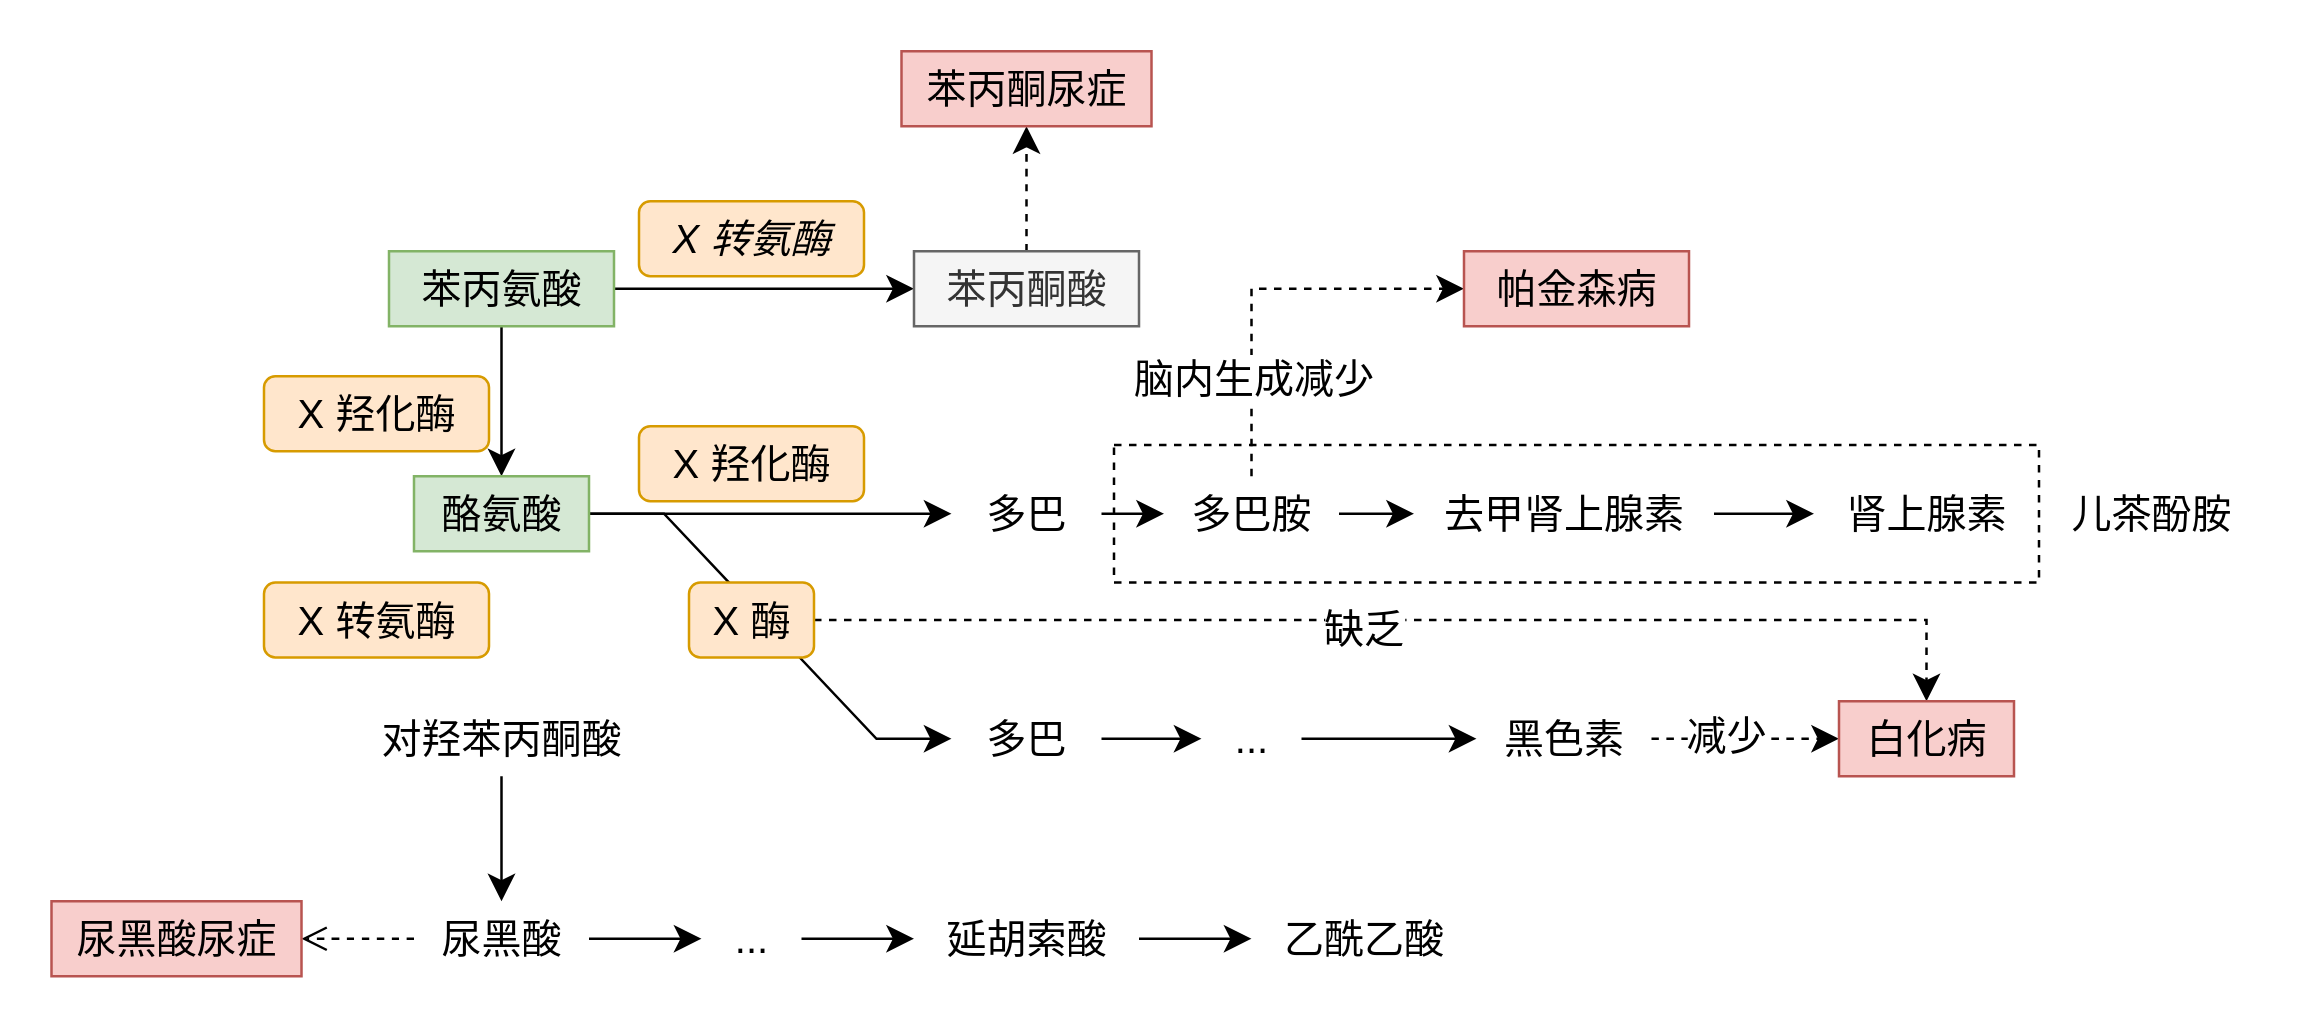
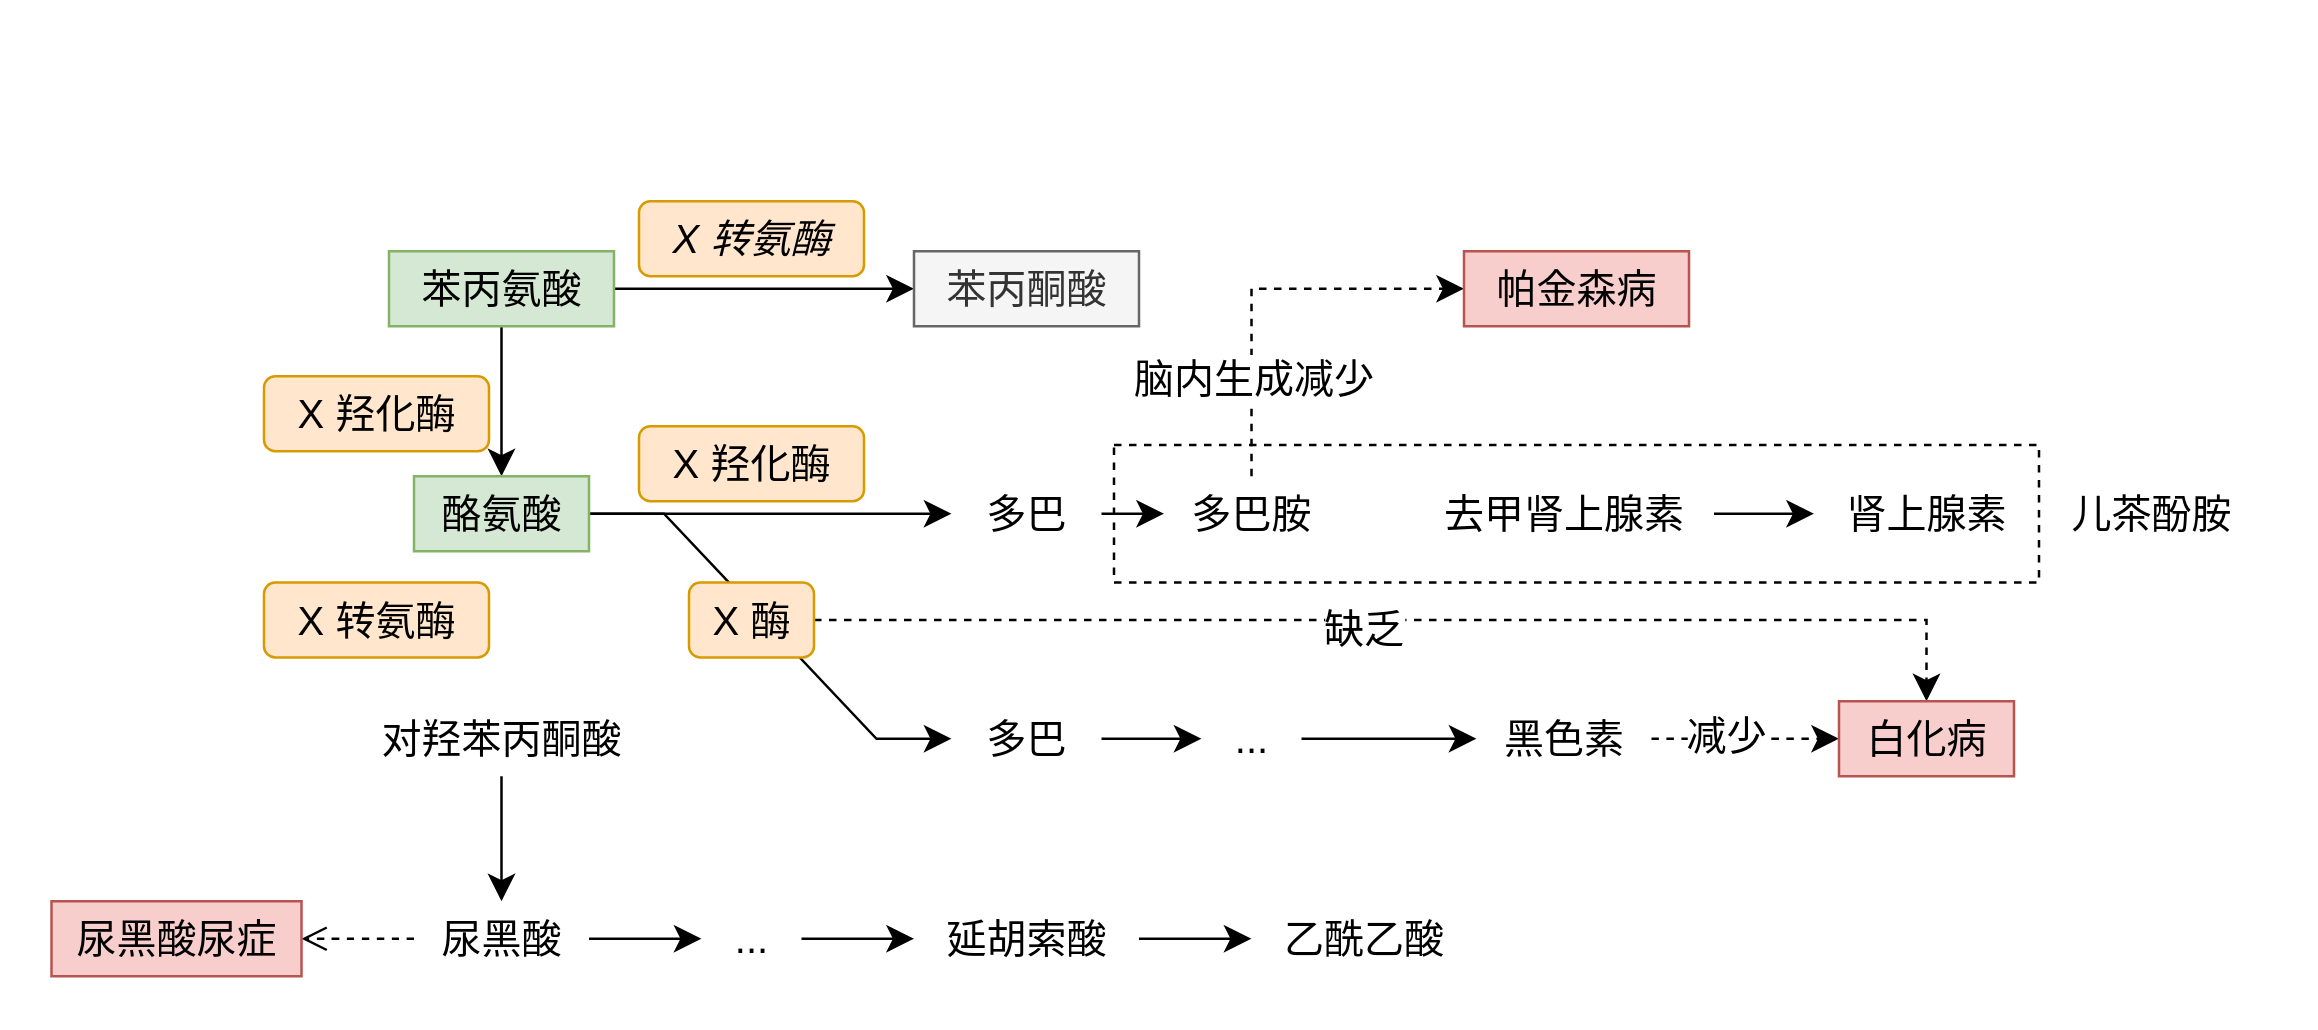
  <mxCell id="0" />
  <mxCell id="1" parent="0" />
  <mxCell id="2" value="" style="rounded=0;whiteSpace=wrap;html=1;fontSize=16;fillColor=none;dashed=1;" vertex="1" parent="1"><mxGeometry x="445" y="177.5" width="370" height="55" as="geometry" /></mxCell>
  <mxCell id="3" value="" style="edgeStyle=none;curved=1;rounded=0;orthogonalLoop=1;jettySize=auto;html=1;fontSize=12;startSize=8;endSize=8;" edge="1" parent="1" source="5" target="7"><mxGeometry relative="1" as="geometry" /></mxCell>
  <mxCell id="4" value="" style="edgeStyle=none;curved=1;rounded=0;orthogonalLoop=1;jettySize=auto;html=1;fontSize=12;startSize=8;endSize=8;" edge="1" parent="1" source="5" target="11"><mxGeometry relative="1" as="geometry" /></mxCell>
  <mxCell id="5" value="苯丙氨酸" style="text;html=1;align=center;verticalAlign=middle;resizable=0;points=[];autosize=1;strokeColor=#82b366;fillColor=#d5e8d4;fontSize=16;" vertex="1" parent="1"><mxGeometry x="155" y="100" width="90" height="30" as="geometry" /></mxCell>
- <mxCell id="6" value="" style="edgeStyle=none;curved=1;rounded=0;orthogonalLoop=1;jettySize=auto;html=1;fontSize=12;startSize=8;endSize=8;dashed=1;endArrow=classic;endFill=1;" edge="1" parent="1" source="7" target="12"><mxGeometry relative="1" as="geometry" /></mxCell>
  <mxCell id="7" value="苯丙酮酸" style="text;html=1;align=center;verticalAlign=middle;resizable=0;points=[];autosize=1;strokeColor=#666666;fillColor=#f5f5f5;fontSize=16;fontColor=#333333;" vertex="1" parent="1"><mxGeometry x="365" y="100" width="90" height="30" as="geometry" /></mxCell>
  <mxCell id="8" value="X 转氨酶" style="text;html=1;align=center;verticalAlign=middle;resizable=0;points=[];autosize=1;strokeColor=#d79b00;fillColor=#ffe6cc;fontSize=16;rounded=1;fontStyle=2" vertex="1" parent="1"><mxGeometry x="255" y="80" width="90" height="30" as="geometry" /></mxCell>
  <mxCell id="9" value="" style="edgeStyle=none;curved=1;rounded=0;orthogonalLoop=1;jettySize=auto;html=1;fontSize=12;startSize=8;endSize=8;" edge="1" parent="1" source="11" target="14"><mxGeometry relative="1" as="geometry" /></mxCell>
  <mxCell id="10" style="edgeStyle=entityRelationEdgeStyle;rounded=0;orthogonalLoop=1;jettySize=auto;html=1;fontSize=12;startSize=8;endSize=8;" edge="1" parent="1" source="11" target="25"><mxGeometry relative="1" as="geometry" /></mxCell>
  <mxCell id="11" value="酪氨酸" style="text;html=1;align=center;verticalAlign=middle;resizable=0;points=[];autosize=1;strokeColor=#82b366;fillColor=#d5e8d4;fontSize=16;" vertex="1" parent="1"><mxGeometry x="165" y="190" width="70" height="30" as="geometry" /></mxCell>
- <mxCell id="12" value="苯丙酮尿症" style="text;html=1;align=center;verticalAlign=middle;resizable=0;points=[];autosize=1;fontSize=16;fillColor=#f8cecc;strokeColor=#b85450;" vertex="1" parent="1"><mxGeometry x="360" y="20" width="100" height="30" as="geometry" /></mxCell>
  <mxCell id="13" value="" style="edgeStyle=none;curved=1;rounded=0;orthogonalLoop=1;jettySize=auto;html=1;fontSize=12;startSize=8;endSize=8;" edge="1" parent="1" source="14" target="20"><mxGeometry relative="1" as="geometry" /></mxCell>
  <mxCell id="14" value="多巴" style="text;html=1;align=center;verticalAlign=middle;resizable=0;points=[];autosize=1;fontSize=16;" vertex="1" parent="1"><mxGeometry x="380" y="190" width="60" height="30" as="geometry" /></mxCell>
  <mxCell id="15" value="X 羟化酶" style="text;html=1;align=center;verticalAlign=middle;resizable=0;points=[];autosize=1;strokeColor=#d79b00;fillColor=#ffe6cc;fontSize=16;rounded=1;" vertex="1" parent="1"><mxGeometry x="255" y="170" width="90" height="30" as="geometry" /></mxCell>
  <mxCell id="16" value="X 羟化酶" style="text;html=1;align=center;verticalAlign=middle;resizable=0;points=[];autosize=1;strokeColor=#d79b00;fillColor=#ffe6cc;fontSize=16;rounded=1;" vertex="1" parent="1"><mxGeometry x="105" y="150" width="90" height="30" as="geometry" /></mxCell>
- <mxCell id="17" value="" style="edgeStyle=none;curved=1;rounded=0;orthogonalLoop=1;jettySize=auto;html=1;fontSize=12;startSize=8;endSize=8;" edge="1" parent="1" source="20" target="22"><mxGeometry relative="1" as="geometry" /></mxCell>
  <mxCell id="18" style="edgeStyle=orthogonalEdgeStyle;rounded=0;orthogonalLoop=1;jettySize=auto;html=1;fontSize=12;startSize=8;endSize=8;dashed=1;" edge="1" parent="1" source="20" target="48"><mxGeometry relative="1" as="geometry"><mxPoint x="605" y="110" as="targetPoint" /><Array as="points"><mxPoint x="500" y="115" /></Array></mxGeometry></mxCell>
  <mxCell id="19" value="脑内生成减少" style="edgeLabel;html=1;align=center;verticalAlign=middle;resizable=0;points=[];fontSize=16;" vertex="1" connectable="0" parent="18"><mxGeometry x="-0.101" relative="1" as="geometry"><mxPoint y="32" as="offset" /></mxGeometry></mxCell>
  <mxCell id="20" value="多巴胺" style="text;html=1;align=center;verticalAlign=middle;resizable=0;points=[];autosize=1;fontSize=16;" vertex="1" parent="1"><mxGeometry x="465" y="190" width="70" height="30" as="geometry" /></mxCell>
  <mxCell id="21" value="" style="edgeStyle=none;curved=1;rounded=0;orthogonalLoop=1;jettySize=auto;html=1;fontSize=12;startSize=8;endSize=8;" edge="1" parent="1" source="22" target="23"><mxGeometry relative="1" as="geometry" /></mxCell>
  <mxCell id="22" value="去甲肾上腺素" style="text;html=1;align=center;verticalAlign=middle;resizable=0;points=[];autosize=1;fontSize=16;" vertex="1" parent="1"><mxGeometry x="565" y="190" width="120" height="30" as="geometry" /></mxCell>
  <mxCell id="23" value="肾上腺素" style="text;html=1;align=center;verticalAlign=middle;resizable=0;points=[];autosize=1;fontSize=16;" vertex="1" parent="1"><mxGeometry x="725" y="190" width="90" height="30" as="geometry" /></mxCell>
  <mxCell id="24" value="" style="edgeStyle=none;curved=1;rounded=0;orthogonalLoop=1;jettySize=auto;html=1;fontSize=12;startSize=8;endSize=8;" edge="1" parent="1" source="25" target="31"><mxGeometry relative="1" as="geometry" /></mxCell>
  <mxCell id="25" value="多巴" style="text;html=1;align=center;verticalAlign=middle;resizable=0;points=[];autosize=1;strokeColor=none;fillColor=none;fontSize=16;" vertex="1" parent="1"><mxGeometry x="380" y="280" width="60" height="30" as="geometry" /></mxCell>
  <mxCell id="26" style="edgeStyle=orthogonalEdgeStyle;rounded=0;orthogonalLoop=1;jettySize=auto;html=1;fontSize=12;startSize=8;endSize=8;dashed=1;" edge="1" parent="1" source="29" target="47"><mxGeometry relative="1" as="geometry"><mxPoint x="775" y="247.5" as="targetPoint" /></mxGeometry></mxCell>
  <mxCell id="27" value="Text" style="edgeLabel;html=1;align=center;verticalAlign=middle;resizable=0;points=[];fontSize=16;" vertex="1" connectable="0" parent="26"><mxGeometry x="-0.194" y="-4" relative="1" as="geometry"><mxPoint x="27" as="offset" /></mxGeometry></mxCell>
  <mxCell id="28" value="缺乏" style="edgeLabel;html=1;align=center;verticalAlign=middle;resizable=0;points=[];fontSize=16;" vertex="1" connectable="0" parent="26"><mxGeometry x="-0.081" y="-6" relative="1" as="geometry"><mxPoint y="-3" as="offset" /></mxGeometry></mxCell>
  <mxCell id="29" value="X 酶" style="text;html=1;align=center;verticalAlign=middle;resizable=0;points=[];autosize=1;strokeColor=#d79b00;fillColor=#ffe6cc;fontSize=16;rounded=1;" vertex="1" parent="1"><mxGeometry x="275" y="232.5" width="50" height="30" as="geometry" /></mxCell>
  <mxCell id="30" value="" style="edgeStyle=none;curved=1;rounded=0;orthogonalLoop=1;jettySize=auto;html=1;fontSize=12;startSize=8;endSize=8;" edge="1" parent="1" source="31" target="34"><mxGeometry relative="1" as="geometry" /></mxCell>
  <mxCell id="31" value="..." style="text;html=1;align=center;verticalAlign=middle;resizable=0;points=[];autosize=1;strokeColor=none;fillColor=none;fontSize=16;" vertex="1" parent="1"><mxGeometry x="480" y="280" width="40" height="30" as="geometry" /></mxCell>
  <mxCell id="32" style="edgeStyle=none;curved=1;rounded=0;orthogonalLoop=1;jettySize=auto;html=1;fontSize=12;startSize=8;endSize=8;dashed=1;" edge="1" parent="1" source="34" target="47"><mxGeometry relative="1" as="geometry" /></mxCell>
  <mxCell id="33" value="减少" style="edgeLabel;html=1;align=center;verticalAlign=middle;resizable=0;points=[];fontSize=16;" vertex="1" connectable="0" parent="32"><mxGeometry x="-0.239" y="2" relative="1" as="geometry"><mxPoint as="offset" /></mxGeometry></mxCell>
  <mxCell id="34" value="黑色素" style="text;html=1;align=center;verticalAlign=middle;resizable=0;points=[];autosize=1;strokeColor=none;fillColor=none;fontSize=16;" vertex="1" parent="1"><mxGeometry x="590" y="280" width="70" height="30" as="geometry" /></mxCell>
  <mxCell id="35" value="" style="edgeStyle=none;curved=1;rounded=0;orthogonalLoop=1;jettySize=auto;html=1;fontSize=12;startSize=8;endSize=8;" edge="1" parent="1" source="36" target="40"><mxGeometry relative="1" as="geometry" /></mxCell>
  <mxCell id="36" value="对羟苯丙酮酸" style="text;html=1;align=center;verticalAlign=middle;resizable=0;points=[];autosize=1;fontSize=16;" vertex="1" parent="1"><mxGeometry x="140" y="280" width="120" height="30" as="geometry" /></mxCell>
  <mxCell id="37" value="X 转氨酶" style="text;html=1;align=center;verticalAlign=middle;resizable=0;points=[];autosize=1;strokeColor=#d79b00;fillColor=#ffe6cc;fontSize=16;rounded=1;" vertex="1" parent="1"><mxGeometry x="105" y="232.5" width="90" height="30" as="geometry" /></mxCell>
  <mxCell id="38" value="" style="edgeStyle=none;curved=1;rounded=0;orthogonalLoop=1;jettySize=auto;html=1;fontSize=12;startSize=8;endSize=8;" edge="1" parent="1" source="44" target="42"><mxGeometry relative="1" as="geometry" /></mxCell>
  <mxCell id="39" value="" style="edgeStyle=none;curved=1;rounded=0;orthogonalLoop=1;jettySize=auto;html=1;fontSize=12;startSize=8;endSize=8;dashed=1;endArrow=open;endFill=1;" edge="1" parent="1" source="40" target="46"><mxGeometry relative="1" as="geometry" /></mxCell>
  <mxCell id="40" value="尿黑酸" style="text;html=1;align=center;verticalAlign=middle;resizable=0;points=[];autosize=1;fontSize=16;" vertex="1" parent="1"><mxGeometry x="165" y="360" width="70" height="30" as="geometry" /></mxCell>
  <mxCell id="41" value="" style="edgeStyle=none;curved=1;rounded=0;orthogonalLoop=1;jettySize=auto;html=1;fontSize=12;startSize=8;endSize=8;" edge="1" parent="1" source="42" target="45"><mxGeometry relative="1" as="geometry" /></mxCell>
  <mxCell id="42" value="延胡索酸" style="text;html=1;align=center;verticalAlign=middle;resizable=0;points=[];autosize=1;fontSize=16;" vertex="1" parent="1"><mxGeometry x="365" y="360" width="90" height="30" as="geometry" /></mxCell>
  <mxCell id="43" value="" style="edgeStyle=none;curved=1;rounded=0;orthogonalLoop=1;jettySize=auto;html=1;fontSize=12;startSize=8;endSize=8;" edge="1" parent="1" source="40" target="44"><mxGeometry relative="1" as="geometry"><mxPoint x="235" y="375" as="sourcePoint" /><mxPoint x="365" y="375" as="targetPoint" /></mxGeometry></mxCell>
  <mxCell id="44" value="..." style="text;html=1;align=center;verticalAlign=middle;resizable=0;points=[];autosize=1;strokeColor=none;fillColor=none;fontSize=16;" vertex="1" parent="1"><mxGeometry x="280" y="360" width="40" height="30" as="geometry" /></mxCell>
  <mxCell id="45" value="乙酰乙酸" style="text;html=1;align=center;verticalAlign=middle;resizable=0;points=[];autosize=1;fontSize=16;" vertex="1" parent="1"><mxGeometry x="500" y="360" width="90" height="30" as="geometry" /></mxCell>
  <mxCell id="46" value="尿黑酸尿症" style="text;html=1;align=center;verticalAlign=middle;resizable=0;points=[];autosize=1;fontSize=16;fillColor=#f8cecc;strokeColor=#b85450;" vertex="1" parent="1"><mxGeometry x="20" y="360" width="100" height="30" as="geometry" /></mxCell>
  <mxCell id="47" value="白化病" style="text;html=1;align=center;verticalAlign=middle;resizable=0;points=[];autosize=1;strokeColor=#b85450;fillColor=#f8cecc;fontSize=16;" vertex="1" parent="1"><mxGeometry x="735" y="280" width="70" height="30" as="geometry" /></mxCell>
  <mxCell id="48" value="帕金森病" style="text;html=1;align=center;verticalAlign=middle;resizable=0;points=[];autosize=1;strokeColor=#b85450;fillColor=#f8cecc;fontSize=16;" vertex="1" parent="1"><mxGeometry x="585" y="100" width="90" height="30" as="geometry" /></mxCell>
  <mxCell id="49" value="儿茶酚胺" style="text;html=1;align=center;verticalAlign=middle;resizable=0;points=[];autosize=1;strokeColor=none;fillColor=none;fontSize=16;" vertex="1" parent="1"><mxGeometry x="815" y="190" width="90" height="30" as="geometry" /></mxCell>
